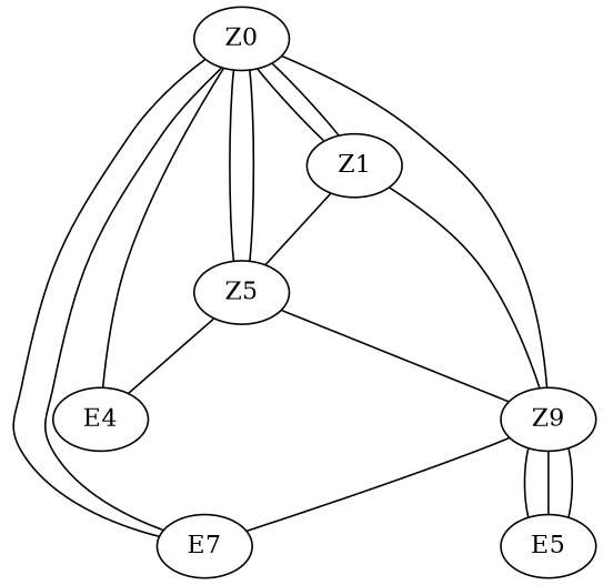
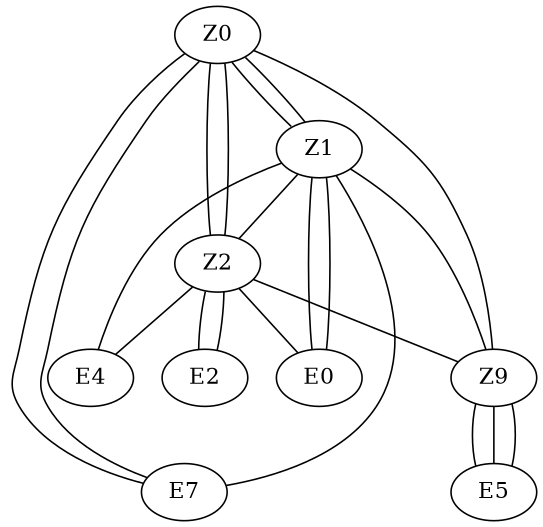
  graph {
    n1 [label=E7]
    Z0
    E4
-   Z2 [label=Z5]
+   Z2
    Z1
    n6 [label=Z9]
+   E0
+   E2
    n9 [label=E5]
    Z0 -- n1
    Z0 -- n1
-   Z0 -- E4
+   Z1 -- E4
    Z0 -- Z2
    Z0 -- Z2
    Z0 -- Z1
    Z0 -- Z1
    Z0 -- n6
    Z2 -- E4
    Z2 -- n6
-   n6 -- n1
+   Z2 -- E0
+   Z2 -- E2
+   Z2 -- E2
+   Z1 -- n1
    Z1 -- Z2
    Z1 -- n6
+   Z1 -- E0
+   Z1 -- E0
    n6 -- n9
    n6 -- n9
    n6 -- n9
  }
